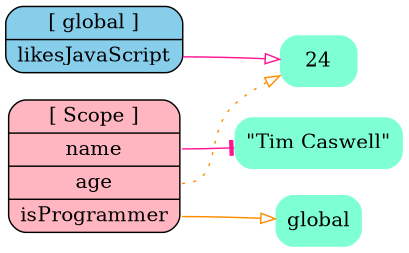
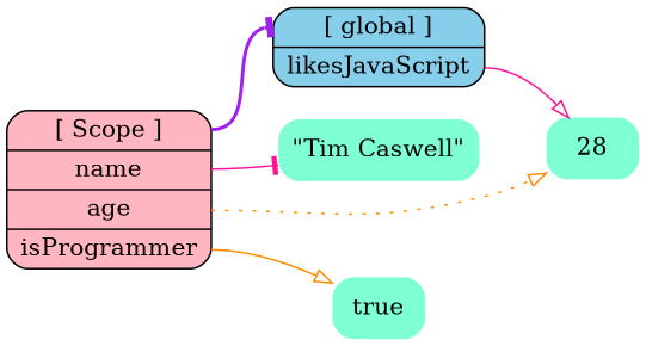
  digraph {
    rankdir=LR
    node [fillcolor=aquamarine shape=plaintext style="filled,rounded"]
    edge [arrowhead=onormal color=deeppink style=solid]
    n1 [fillcolor=lightpink label="<__proto__>[ Scope ]|<name>name|<age>age|<isProgrammer>isProgrammer" shape=Mrecord style=filled]
    n2 [fillcolor=skyblue label="<__proto__>[ global ]|<likesJavaScript>likesJavaScript" shape=Mrecord style=filled]
    n3 [label="\"Tim Caswell\""]
-   n4 [label=24]
-   n5 [label=global]
+   n4 [label=28]
+   n5 [label=true]
+   n1 -> n2 [arrowhead=tee color=purple headport=__proto__ style=bold tailport=__proto__]
    n1 -> n3 [arrowhead=tee tailport=name]
    n1 -> n4 [color=darkorange style=dotted tailport=age]
    n1 -> n5 [color=darkorange tailport=isProgrammer]
    n2 -> n4 [tailport=likesJavaScript]
  }
